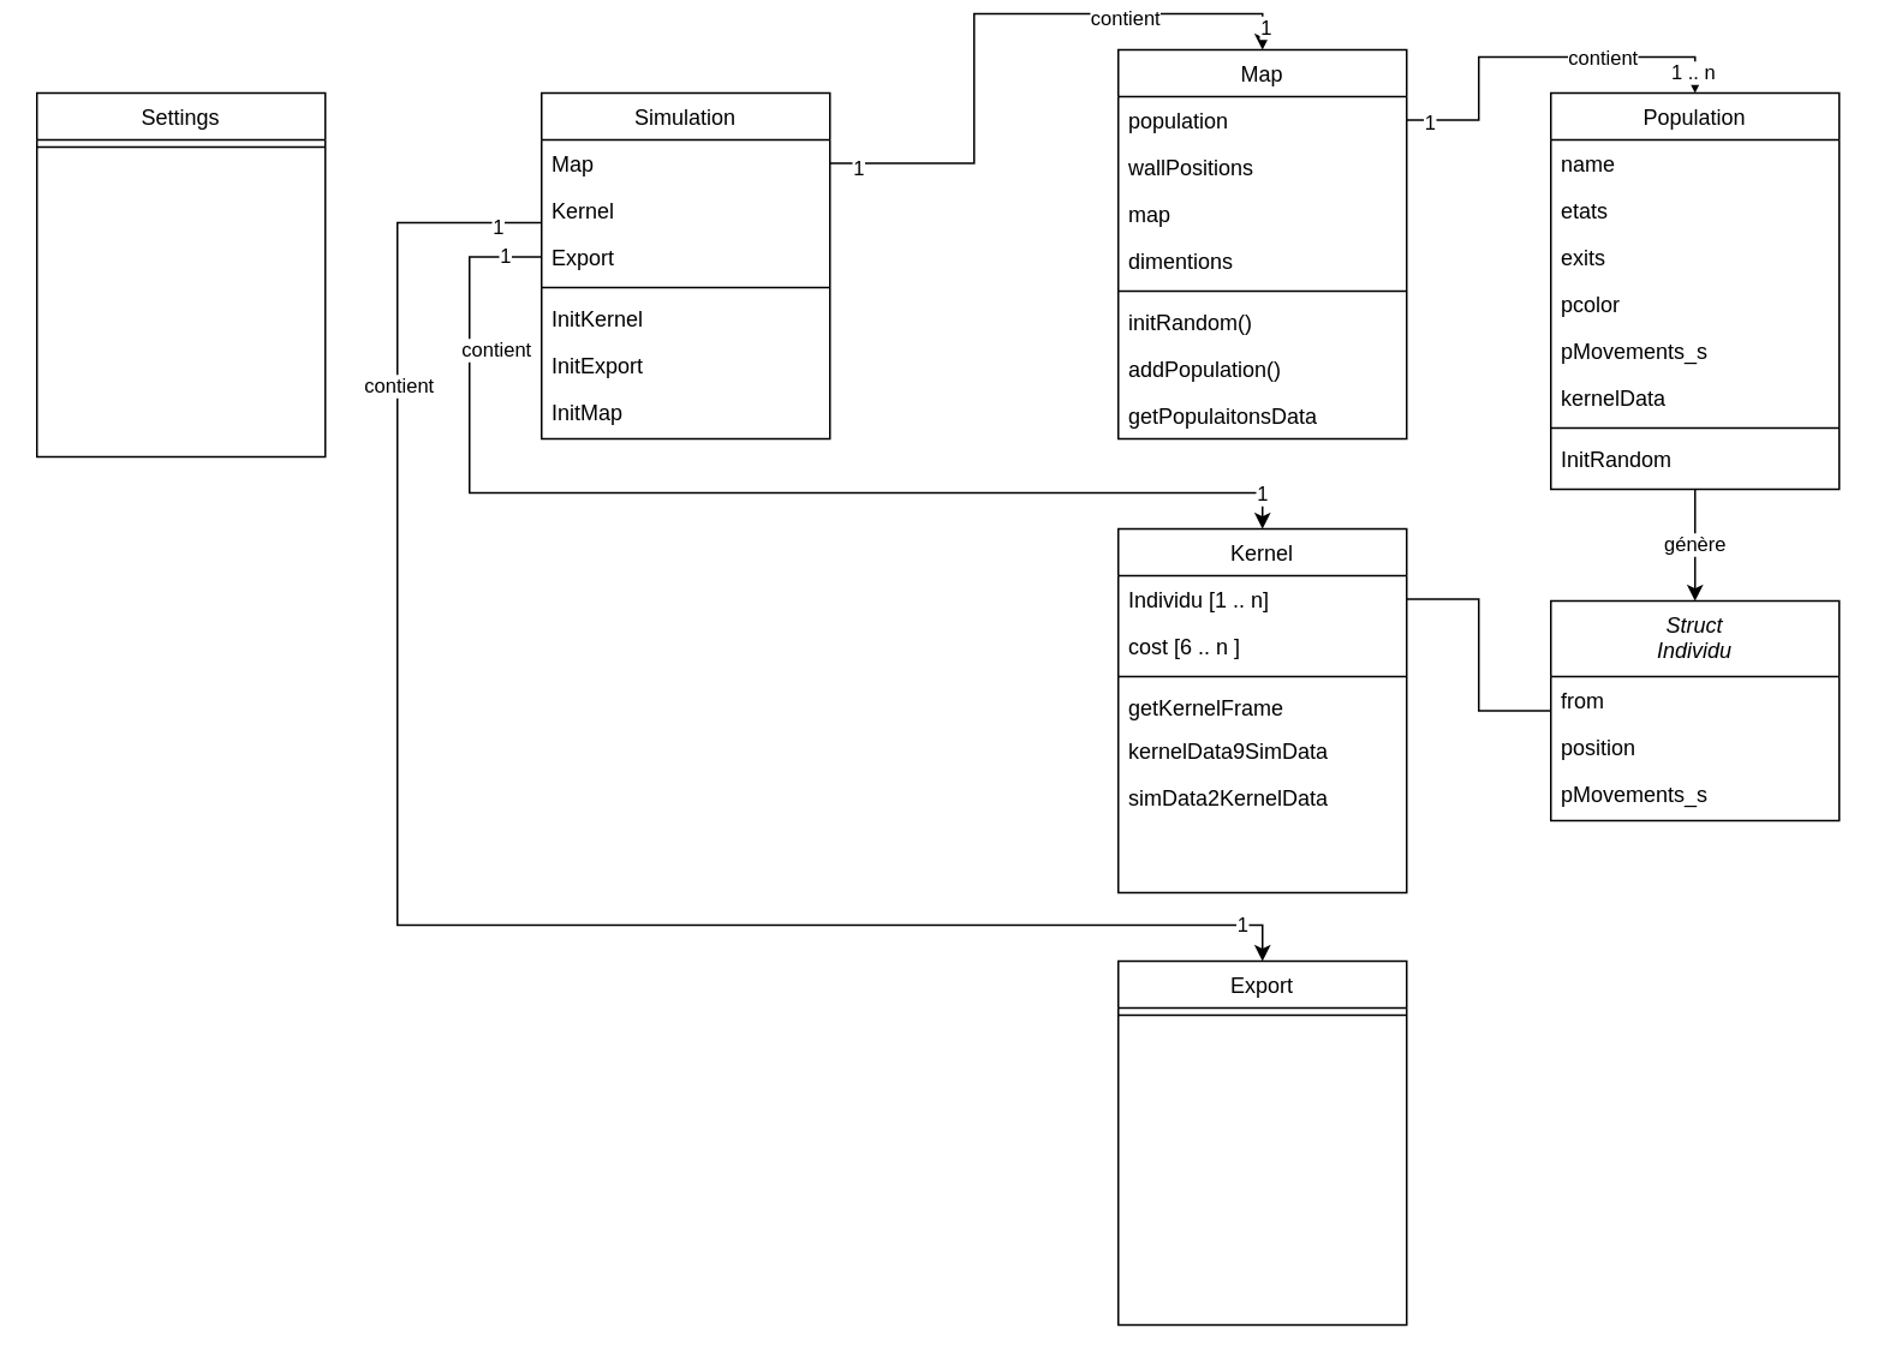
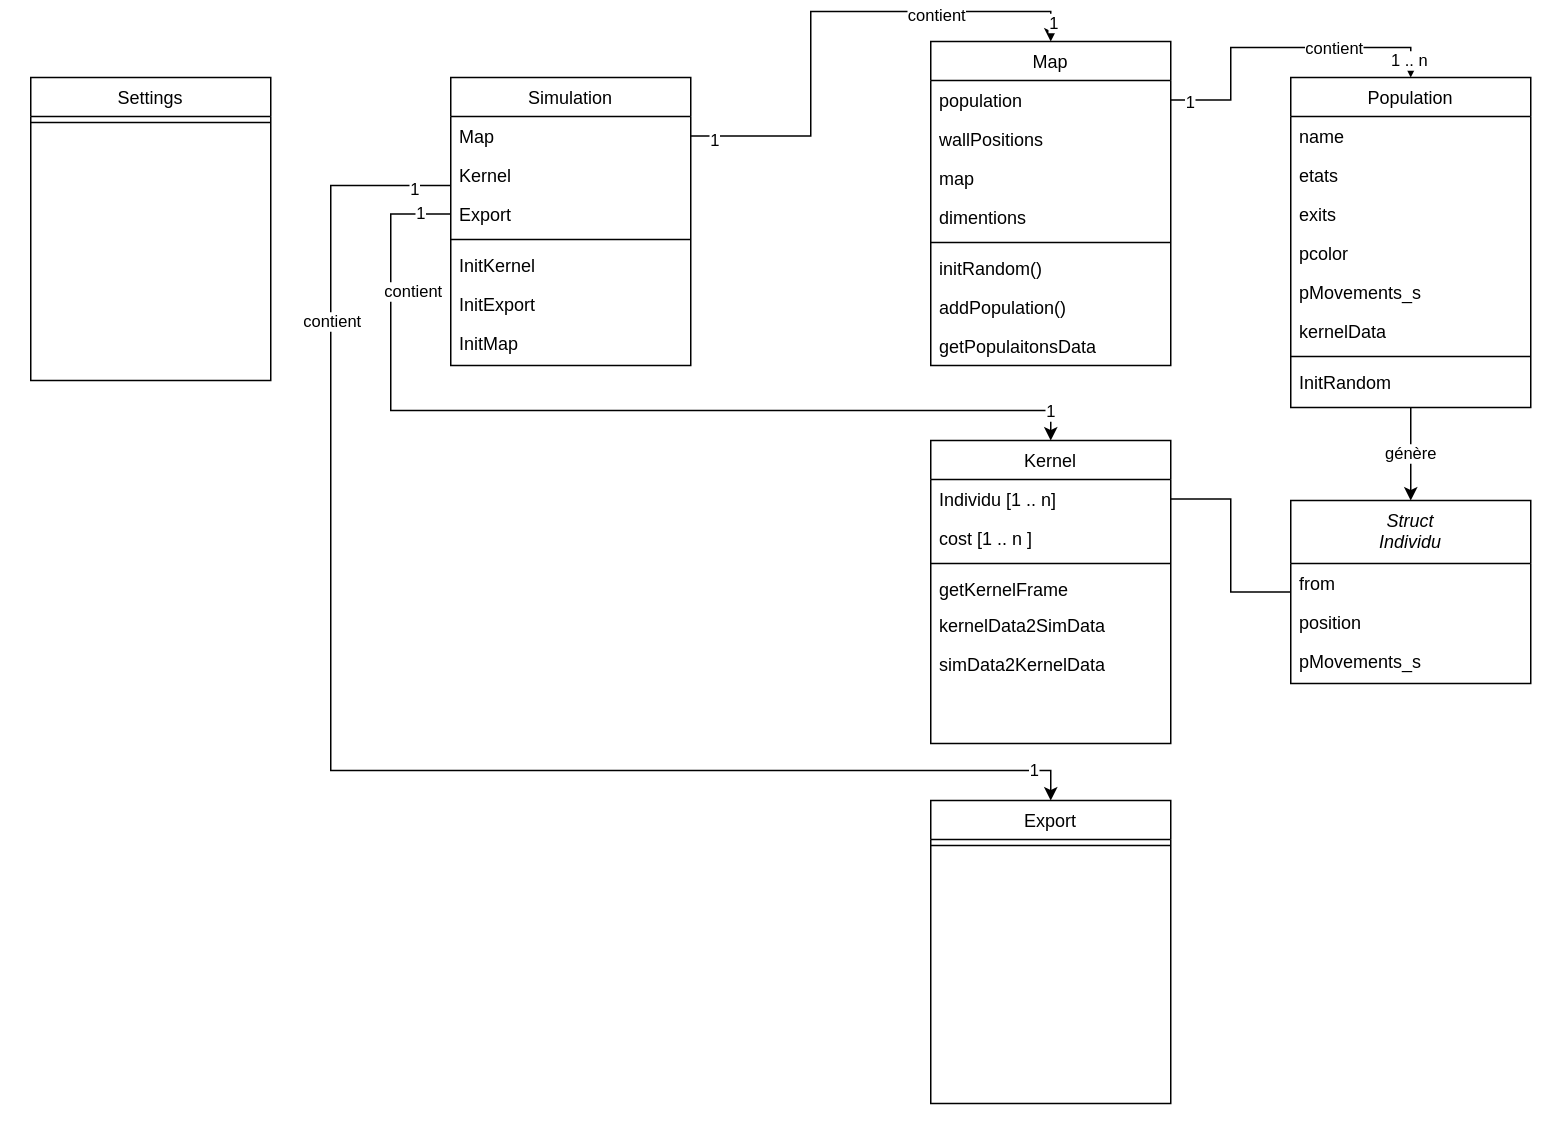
  <mxCell id="0" />
  <mxCell id="1" parent="0" />
  <mxCell id="2" value="génère" style="edgeStyle=orthogonalEdgeStyle;rounded=0;orthogonalLoop=1;jettySize=auto;html=1;entryX=0.5;entryY=0;entryDx=0;entryDy=0;" parent="1" source="3" target="55" edge="1"><mxGeometry relative="1" as="geometry" /></mxCell>
  <mxCell id="3" value="Population" style="swimlane;fontStyle=0;align=center;verticalAlign=top;childLayout=stackLayout;horizontal=1;startSize=26;horizontalStack=0;resizeParent=1;resizeLast=0;collapsible=1;marginBottom=0;rounded=0;shadow=0;strokeWidth=1;" parent="1" vertex="1"><mxGeometry x="860" y="44" width="160" height="220" as="geometry"><mxRectangle x="130" y="380" width="160" height="26" as="alternateBounds" /></mxGeometry></mxCell>
  <mxCell id="4" value="name" style="text;align=left;verticalAlign=top;spacingLeft=4;spacingRight=4;overflow=hidden;rotatable=0;points=[[0,0.5],[1,0.5]];portConstraint=eastwest;" parent="3" vertex="1"><mxGeometry y="26" width="160" height="26" as="geometry" /></mxCell>
  <mxCell id="5" value="etats" style="text;align=left;verticalAlign=top;spacingLeft=4;spacingRight=4;overflow=hidden;rotatable=0;points=[[0,0.5],[1,0.5]];portConstraint=eastwest;rounded=0;shadow=0;html=0;" parent="3" vertex="1"><mxGeometry y="52" width="160" height="26" as="geometry" /></mxCell>
  <mxCell id="6" value="exits" style="text;align=left;verticalAlign=top;spacingLeft=4;spacingRight=4;overflow=hidden;rotatable=0;points=[[0,0.5],[1,0.5]];portConstraint=eastwest;rounded=0;shadow=0;html=0;" parent="3" vertex="1"><mxGeometry y="78" width="160" height="26" as="geometry" /></mxCell>
  <mxCell id="7" value="pcolor" style="text;align=left;verticalAlign=top;spacingLeft=4;spacingRight=4;overflow=hidden;rotatable=0;points=[[0,0.5],[1,0.5]];portConstraint=eastwest;rounded=0;shadow=0;html=0;" parent="3" vertex="1"><mxGeometry y="104" width="160" height="26" as="geometry" /></mxCell>
  <mxCell id="8" value="pMovements_s" style="text;align=left;verticalAlign=top;spacingLeft=4;spacingRight=4;overflow=hidden;rotatable=0;points=[[0,0.5],[1,0.5]];portConstraint=eastwest;rounded=0;shadow=0;html=0;" parent="3" vertex="1"><mxGeometry y="130" width="160" height="26" as="geometry" /></mxCell>
  <mxCell id="9" value="kernelData" style="text;align=left;verticalAlign=top;spacingLeft=4;spacingRight=4;overflow=hidden;rotatable=0;points=[[0,0.5],[1,0.5]];portConstraint=eastwest;rounded=0;shadow=0;html=0;" parent="3" vertex="1"><mxGeometry y="156" width="160" height="26" as="geometry" /></mxCell>
  <mxCell id="10" value="" style="line;html=1;strokeWidth=1;align=left;verticalAlign=middle;spacingTop=-1;spacingLeft=3;spacingRight=3;rotatable=0;labelPosition=right;points=[];portConstraint=eastwest;" parent="3" vertex="1"><mxGeometry y="182" width="160" height="8" as="geometry" /></mxCell>
  <mxCell id="11" value="InitRandom" style="text;align=left;verticalAlign=top;spacingLeft=4;spacingRight=4;overflow=hidden;rotatable=0;points=[[0,0.5],[1,0.5]];portConstraint=eastwest;rounded=0;shadow=0;html=0;" parent="3" vertex="1"><mxGeometry y="190" width="160" height="26" as="geometry" /></mxCell>
  <mxCell id="12" value="Map" style="swimlane;fontStyle=0;align=center;verticalAlign=top;childLayout=stackLayout;horizontal=1;startSize=26;horizontalStack=0;resizeParent=1;resizeLast=0;collapsible=1;marginBottom=0;rounded=0;shadow=0;strokeWidth=1;" parent="1" vertex="1"><mxGeometry x="620" y="20" width="160" height="216" as="geometry"><mxRectangle x="130" y="380" width="160" height="26" as="alternateBounds" /></mxGeometry></mxCell>
  <mxCell id="13" value="population " style="text;align=left;verticalAlign=top;spacingLeft=4;spacingRight=4;overflow=hidden;rotatable=0;points=[[0,0.5],[1,0.5]];portConstraint=eastwest;" parent="12" vertex="1"><mxGeometry y="26" width="160" height="26" as="geometry" /></mxCell>
  <mxCell id="14" value="wallPositions" style="text;align=left;verticalAlign=top;spacingLeft=4;spacingRight=4;overflow=hidden;rotatable=0;points=[[0,0.5],[1,0.5]];portConstraint=eastwest;rounded=0;shadow=0;html=0;" parent="12" vertex="1"><mxGeometry y="52" width="160" height="26" as="geometry" /></mxCell>
  <mxCell id="15" value="map" style="text;align=left;verticalAlign=top;spacingLeft=4;spacingRight=4;overflow=hidden;rotatable=0;points=[[0,0.5],[1,0.5]];portConstraint=eastwest;rounded=0;shadow=0;html=0;" parent="12" vertex="1"><mxGeometry y="78" width="160" height="26" as="geometry" /></mxCell>
  <mxCell id="16" value="dimentions" style="text;align=left;verticalAlign=top;spacingLeft=4;spacingRight=4;overflow=hidden;rotatable=0;points=[[0,0.5],[1,0.5]];portConstraint=eastwest;rounded=0;shadow=0;html=0;" parent="12" vertex="1"><mxGeometry y="104" width="160" height="26" as="geometry" /></mxCell>
  <mxCell id="17" value="" style="line;html=1;strokeWidth=1;align=left;verticalAlign=middle;spacingTop=-1;spacingLeft=3;spacingRight=3;rotatable=0;labelPosition=right;points=[];portConstraint=eastwest;" parent="12" vertex="1"><mxGeometry y="130" width="160" height="8" as="geometry" /></mxCell>
  <mxCell id="18" value="initRandom()" style="text;align=left;verticalAlign=top;spacingLeft=4;spacingRight=4;overflow=hidden;rotatable=0;points=[[0,0.5],[1,0.5]];portConstraint=eastwest;rounded=0;shadow=0;html=0;" parent="12" vertex="1"><mxGeometry y="138" width="160" height="26" as="geometry" /></mxCell>
  <mxCell id="19" value="addPopulation()" style="text;align=left;verticalAlign=top;spacingLeft=4;spacingRight=4;overflow=hidden;rotatable=0;points=[[0,0.5],[1,0.5]];portConstraint=eastwest;rounded=0;shadow=0;html=0;" parent="12" vertex="1"><mxGeometry y="164" width="160" height="26" as="geometry" /></mxCell>
  <mxCell id="20" value="getPopulaitonsData" style="text;align=left;verticalAlign=top;spacingLeft=4;spacingRight=4;overflow=hidden;rotatable=0;points=[[0,0.5],[1,0.5]];portConstraint=eastwest;rounded=0;shadow=0;html=0;" parent="12" vertex="1"><mxGeometry y="190" width="160" height="26" as="geometry" /></mxCell>
  <mxCell id="21" style="edgeStyle=orthogonalEdgeStyle;rounded=0;orthogonalLoop=1;jettySize=auto;html=1;entryX=0.5;entryY=0;entryDx=0;entryDy=0;" parent="1" source="13" target="3" edge="1"><mxGeometry relative="1" as="geometry" /></mxCell>
  <mxCell id="22" value="contient" style="edgeLabel;html=1;align=center;verticalAlign=middle;resizable=0;points=[];" parent="21" vertex="1" connectable="0"><mxGeometry x="0.331" relative="1" as="geometry"><mxPoint as="offset" /></mxGeometry></mxCell>
  <mxCell id="23" value="1" style="edgeLabel;html=1;align=center;verticalAlign=middle;resizable=0;points=[];" parent="21" vertex="1" connectable="0"><mxGeometry x="-0.888" y="-1" relative="1" as="geometry"><mxPoint as="offset" /></mxGeometry></mxCell>
  <mxCell id="24" value="1 .. n" style="edgeLabel;html=1;align=center;verticalAlign=middle;resizable=0;points=[];" parent="21" vertex="1" connectable="0"><mxGeometry x="0.888" y="-2" relative="1" as="geometry"><mxPoint as="offset" /></mxGeometry></mxCell>
  <mxCell id="25" value="Simulation" style="swimlane;fontStyle=0;align=center;verticalAlign=top;childLayout=stackLayout;horizontal=1;startSize=26;horizontalStack=0;resizeParent=1;resizeLast=0;collapsible=1;marginBottom=0;rounded=0;shadow=0;strokeWidth=1;" parent="1" vertex="1"><mxGeometry x="300" y="44" width="160" height="192" as="geometry"><mxRectangle x="130" y="380" width="160" height="26" as="alternateBounds" /></mxGeometry></mxCell>
  <mxCell id="26" value="Map" style="text;align=left;verticalAlign=top;spacingLeft=4;spacingRight=4;overflow=hidden;rotatable=0;points=[[0,0.5],[1,0.5]];portConstraint=eastwest;" parent="25" vertex="1"><mxGeometry y="26" width="160" height="26" as="geometry" /></mxCell>
  <mxCell id="27" value="Kernel" style="text;align=left;verticalAlign=top;spacingLeft=4;spacingRight=4;overflow=hidden;rotatable=0;points=[[0,0.5],[1,0.5]];portConstraint=eastwest;rounded=0;shadow=0;html=0;" parent="25" vertex="1"><mxGeometry y="52" width="160" height="26" as="geometry" /></mxCell>
  <mxCell id="28" value="Export" style="text;align=left;verticalAlign=top;spacingLeft=4;spacingRight=4;overflow=hidden;rotatable=0;points=[[0,0.5],[1,0.5]];portConstraint=eastwest;rounded=0;shadow=0;html=0;" parent="25" vertex="1"><mxGeometry y="78" width="160" height="26" as="geometry" /></mxCell>
  <mxCell id="29" value="" style="line;html=1;strokeWidth=1;align=left;verticalAlign=middle;spacingTop=-1;spacingLeft=3;spacingRight=3;rotatable=0;labelPosition=right;points=[];portConstraint=eastwest;" parent="25" vertex="1"><mxGeometry y="104" width="160" height="8" as="geometry" /></mxCell>
  <mxCell id="30" value="InitKernel" style="text;align=left;verticalAlign=top;spacingLeft=4;spacingRight=4;overflow=hidden;rotatable=0;points=[[0,0.5],[1,0.5]];portConstraint=eastwest;rounded=0;shadow=0;html=0;" parent="25" vertex="1"><mxGeometry y="112" width="160" height="26" as="geometry" /></mxCell>
  <mxCell id="31" value="InitExport" style="text;align=left;verticalAlign=top;spacingLeft=4;spacingRight=4;overflow=hidden;rotatable=0;points=[[0,0.5],[1,0.5]];portConstraint=eastwest;rounded=0;shadow=0;html=0;" parent="25" vertex="1"><mxGeometry y="138" width="160" height="26" as="geometry" /></mxCell>
  <mxCell id="32" value="InitMap" style="text;align=left;verticalAlign=top;spacingLeft=4;spacingRight=4;overflow=hidden;rotatable=0;points=[[0,0.5],[1,0.5]];portConstraint=eastwest;rounded=0;shadow=0;html=0;" parent="25" vertex="1"><mxGeometry y="164" width="160" height="26" as="geometry" /></mxCell>
  <mxCell id="33" value="Kernel" style="swimlane;fontStyle=0;align=center;verticalAlign=top;childLayout=stackLayout;horizontal=1;startSize=26;horizontalStack=0;resizeParent=1;resizeLast=0;collapsible=1;marginBottom=0;rounded=0;shadow=0;strokeWidth=1;" parent="1" vertex="1"><mxGeometry x="620" y="286" width="160" height="202" as="geometry"><mxRectangle x="130" y="380" width="160" height="26" as="alternateBounds" /></mxGeometry></mxCell>
  <mxCell id="34" value="Individu [1 .. n]" style="text;align=left;verticalAlign=top;spacingLeft=4;spacingRight=4;overflow=hidden;rotatable=0;points=[[0,0.5],[1,0.5]];portConstraint=eastwest;rounded=0;shadow=0;html=0;" parent="33" vertex="1"><mxGeometry y="26" width="160" height="26" as="geometry" /></mxCell>
- <mxCell id="35" value="cost [6 .. n ]" style="text;align=left;verticalAlign=top;spacingLeft=4;spacingRight=4;overflow=hidden;rotatable=0;points=[[0,0.5],[1,0.5]];portConstraint=eastwest;rounded=0;shadow=0;html=0;" parent="33" vertex="1"><mxGeometry y="52" width="160" height="26" as="geometry" /></mxCell>
+ <mxCell id="35" value="cost [1 .. n ]" style="text;align=left;verticalAlign=top;spacingLeft=4;spacingRight=4;overflow=hidden;rotatable=0;points=[[0,0.5],[1,0.5]];portConstraint=eastwest;rounded=0;shadow=0;html=0;" parent="33" vertex="1"><mxGeometry y="52" width="160" height="26" as="geometry" /></mxCell>
  <mxCell id="36" value="" style="line;html=1;strokeWidth=1;align=left;verticalAlign=middle;spacingTop=-1;spacingLeft=3;spacingRight=3;rotatable=0;labelPosition=right;points=[];portConstraint=eastwest;" parent="33" vertex="1"><mxGeometry y="78" width="160" height="8" as="geometry" /></mxCell>
  <mxCell id="37" value="getKernelFrame" style="text;align=left;verticalAlign=top;spacingLeft=4;spacingRight=4;overflow=hidden;rotatable=0;points=[[0,0.5],[1,0.5]];portConstraint=eastwest;rounded=0;shadow=0;html=0;" parent="33" vertex="1"><mxGeometry y="86" width="160" height="24" as="geometry" /></mxCell>
- <mxCell id="38" value="kernelData9SimData" style="text;align=left;verticalAlign=top;spacingLeft=4;spacingRight=4;overflow=hidden;rotatable=0;points=[[0,0.5],[1,0.5]];portConstraint=eastwest;rounded=0;shadow=0;html=0;" parent="33" vertex="1"><mxGeometry y="110" width="160" height="26" as="geometry" /></mxCell>
+ <mxCell id="38" value="kernelData2SimData" style="text;align=left;verticalAlign=top;spacingLeft=4;spacingRight=4;overflow=hidden;rotatable=0;points=[[0,0.5],[1,0.5]];portConstraint=eastwest;rounded=0;shadow=0;html=0;" parent="33" vertex="1"><mxGeometry y="110" width="160" height="26" as="geometry" /></mxCell>
  <mxCell id="39" value="simData2KernelData" style="text;align=left;verticalAlign=top;spacingLeft=4;spacingRight=4;overflow=hidden;rotatable=0;points=[[0,0.5],[1,0.5]];portConstraint=eastwest;rounded=0;shadow=0;html=0;" parent="33" vertex="1"><mxGeometry y="136" width="160" height="26" as="geometry" /></mxCell>
  <mxCell id="40" value="Export" style="swimlane;fontStyle=0;align=center;verticalAlign=top;childLayout=stackLayout;horizontal=1;startSize=26;horizontalStack=0;resizeParent=1;resizeLast=0;collapsible=1;marginBottom=0;rounded=0;shadow=0;strokeWidth=1;" parent="1" vertex="1"><mxGeometry x="620" y="526" width="160" height="202" as="geometry"><mxRectangle x="130" y="380" width="160" height="26" as="alternateBounds" /></mxGeometry></mxCell>
  <mxCell id="41" value="" style="line;html=1;strokeWidth=1;align=left;verticalAlign=middle;spacingTop=-1;spacingLeft=3;spacingRight=3;rotatable=0;labelPosition=right;points=[];portConstraint=eastwest;" parent="40" vertex="1"><mxGeometry y="26" width="160" height="8" as="geometry" /></mxCell>
  <mxCell id="42" style="edgeStyle=orthogonalEdgeStyle;rounded=0;orthogonalLoop=1;jettySize=auto;html=1;entryX=0.5;entryY=0;entryDx=0;entryDy=0;" parent="1" source="26" target="12" edge="1"><mxGeometry relative="1" as="geometry" /></mxCell>
  <mxCell id="43" value="1" style="edgeLabel;html=1;align=center;verticalAlign=middle;resizable=0;points=[];" parent="42" vertex="1" connectable="0"><mxGeometry x="-0.912" y="-2" relative="1" as="geometry"><mxPoint as="offset" /></mxGeometry></mxCell>
  <mxCell id="44" value="contient" style="edgeLabel;html=1;align=center;verticalAlign=middle;resizable=0;points=[];" parent="42" vertex="1" connectable="0"><mxGeometry x="0.436" y="-2" relative="1" as="geometry"><mxPoint as="offset" /></mxGeometry></mxCell>
  <mxCell id="45" value="1" style="edgeLabel;html=1;align=center;verticalAlign=middle;resizable=0;points=[];" parent="42" vertex="1" connectable="0"><mxGeometry x="0.925" y="1" relative="1" as="geometry"><mxPoint as="offset" /></mxGeometry></mxCell>
  <mxCell id="46" style="edgeStyle=orthogonalEdgeStyle;rounded=0;orthogonalLoop=1;jettySize=auto;html=1;entryX=0.5;entryY=0;entryDx=0;entryDy=0;" parent="1" source="28" target="33" edge="1"><mxGeometry relative="1" as="geometry"><Array as="points"><mxPoint x="260" y="135" /><mxPoint x="260" y="266" /><mxPoint y="266" x="700" /></Array></mxGeometry></mxCell>
  <mxCell id="47" value="1" style="edgeLabel;html=1;align=center;verticalAlign=middle;resizable=0;points=[];" parent="46" vertex="1" connectable="0"><mxGeometry x="-0.933" y="-1" relative="1" as="geometry"><mxPoint as="offset" /></mxGeometry></mxCell>
  <mxCell id="48" value="contient" style="edgeLabel;html=1;align=center;verticalAlign=middle;resizable=0;points=[];" parent="46" vertex="1" connectable="0"><mxGeometry x="-0.084" y="2" relative="1" as="geometry"><mxPoint x="-104" y="-78" as="offset" /></mxGeometry></mxCell>
  <mxCell id="49" value="1" style="edgeLabel;html=1;align=center;verticalAlign=middle;resizable=0;points=[];" parent="46" vertex="1" connectable="0"><mxGeometry x="0.938" y="-1" relative="1" as="geometry"><mxPoint as="offset" /></mxGeometry></mxCell>
  <mxCell id="50" value="1" style="edgeStyle=orthogonalEdgeStyle;rounded=0;orthogonalLoop=1;jettySize=auto;html=1;entryX=0.5;entryY=0;entryDx=0;entryDy=0;" parent="1" source="27" target="40" edge="1"><mxGeometry x="0.937" relative="1" as="geometry"><Array as="points"><mxPoint x="220" y="116" /><mxPoint x="220" y="506" /><mxPoint y="506" x="700" /></Array><mxPoint as="offset" /></mxGeometry></mxCell>
  <mxCell id="51" value="1" style="edgeLabel;html=1;align=center;verticalAlign=middle;resizable=0;points=[];" parent="50" vertex="1" connectable="0"><mxGeometry x="-0.949" y="2" relative="1" as="geometry"><mxPoint as="offset" /></mxGeometry></mxCell>
  <mxCell id="52" value="contient" style="edgeLabel;html=1;align=center;verticalAlign=middle;resizable=0;points=[];" parent="50" vertex="1" connectable="0"><mxGeometry x="-0.093" relative="1" as="geometry"><mxPoint y="-270" as="offset" /></mxGeometry></mxCell>
  <mxCell id="53" value="Settings&#10;" style="swimlane;fontStyle=0;align=center;verticalAlign=top;childLayout=stackLayout;horizontal=1;startSize=26;horizontalStack=0;resizeParent=1;resizeLast=0;collapsible=1;marginBottom=0;rounded=0;shadow=0;strokeWidth=1;" parent="1" vertex="1"><mxGeometry x="20" y="44" width="160" height="202" as="geometry"><mxRectangle x="130" y="380" width="160" height="26" as="alternateBounds" /></mxGeometry></mxCell>
  <mxCell id="54" value="" style="line;html=1;strokeWidth=1;align=left;verticalAlign=middle;spacingTop=-1;spacingLeft=3;spacingRight=3;rotatable=0;labelPosition=right;points=[];portConstraint=eastwest;" parent="53" vertex="1"><mxGeometry y="26" width="160" height="8" as="geometry" /></mxCell>
  <mxCell id="55" value="Struct&#10;Individu" style="swimlane;fontStyle=2;align=center;verticalAlign=top;childLayout=stackLayout;horizontal=1;startSize=42;horizontalStack=0;resizeParent=1;resizeLast=0;collapsible=1;marginBottom=0;rounded=0;shadow=0;strokeWidth=1;" parent="1" vertex="1"><mxGeometry x="860" y="326" width="160" height="122" as="geometry"><mxRectangle x="130" y="380" width="160" height="26" as="alternateBounds" /></mxGeometry></mxCell>
  <mxCell id="56" value="from" style="text;align=left;verticalAlign=top;spacingLeft=4;spacingRight=4;overflow=hidden;rotatable=0;points=[[0,0.5],[1,0.5]];portConstraint=eastwest;" parent="55" vertex="1"><mxGeometry y="42" width="160" height="26" as="geometry" /></mxCell>
  <mxCell id="57" value="position" style="text;align=left;verticalAlign=top;spacingLeft=4;spacingRight=4;overflow=hidden;rotatable=0;points=[[0,0.5],[1,0.5]];portConstraint=eastwest;rounded=0;shadow=0;html=0;" parent="55" vertex="1"><mxGeometry y="68" width="160" height="26" as="geometry" /></mxCell>
  <mxCell id="58" value="pMovements_s" style="text;align=left;verticalAlign=top;spacingLeft=4;spacingRight=4;overflow=hidden;rotatable=0;points=[[0,0.5],[1,0.5]];portConstraint=eastwest;rounded=0;shadow=0;html=0;" parent="55" vertex="1"><mxGeometry y="94" width="160" height="26" as="geometry" /></mxCell>
  <mxCell id="59" style="edgeStyle=orthogonalEdgeStyle;rounded=0;orthogonalLoop=1;jettySize=auto;html=1;endArrow=none;" parent="1" source="34" target="55" edge="1"><mxGeometry relative="1" as="geometry" /></mxCell>
